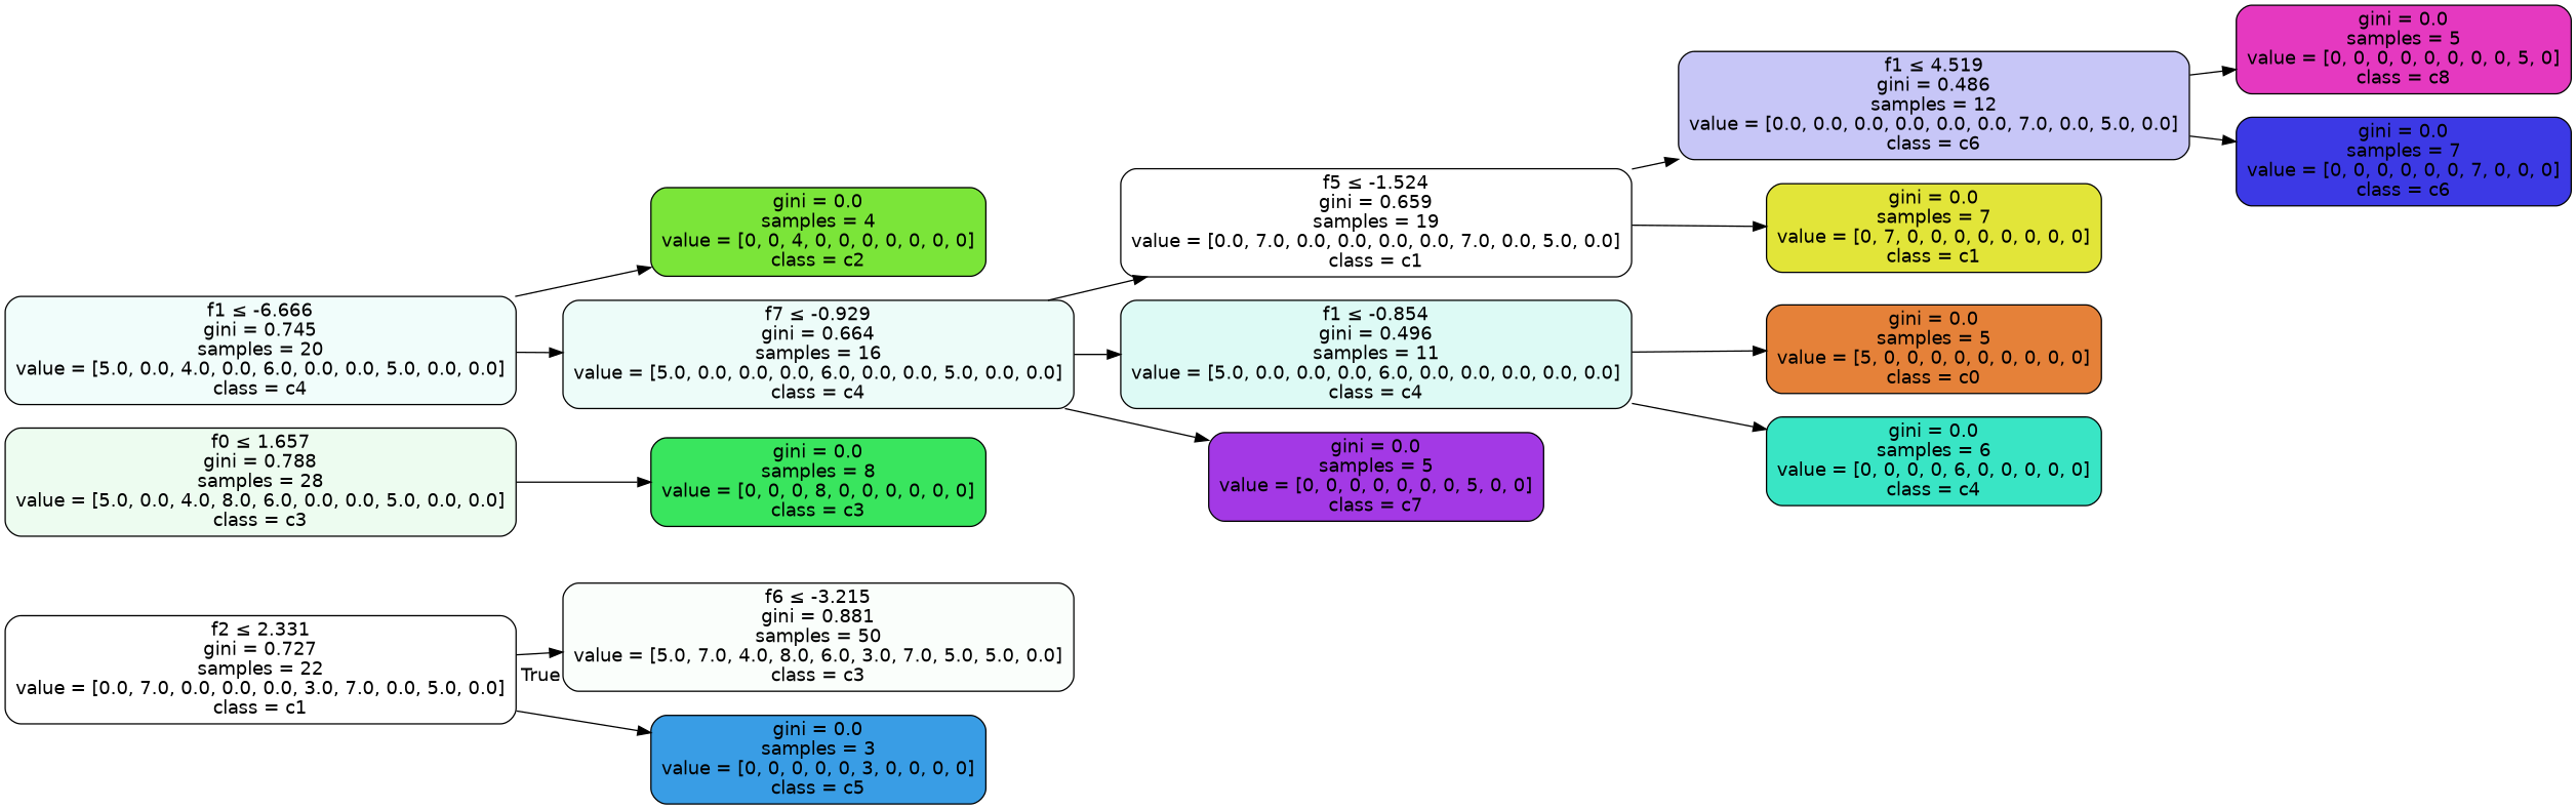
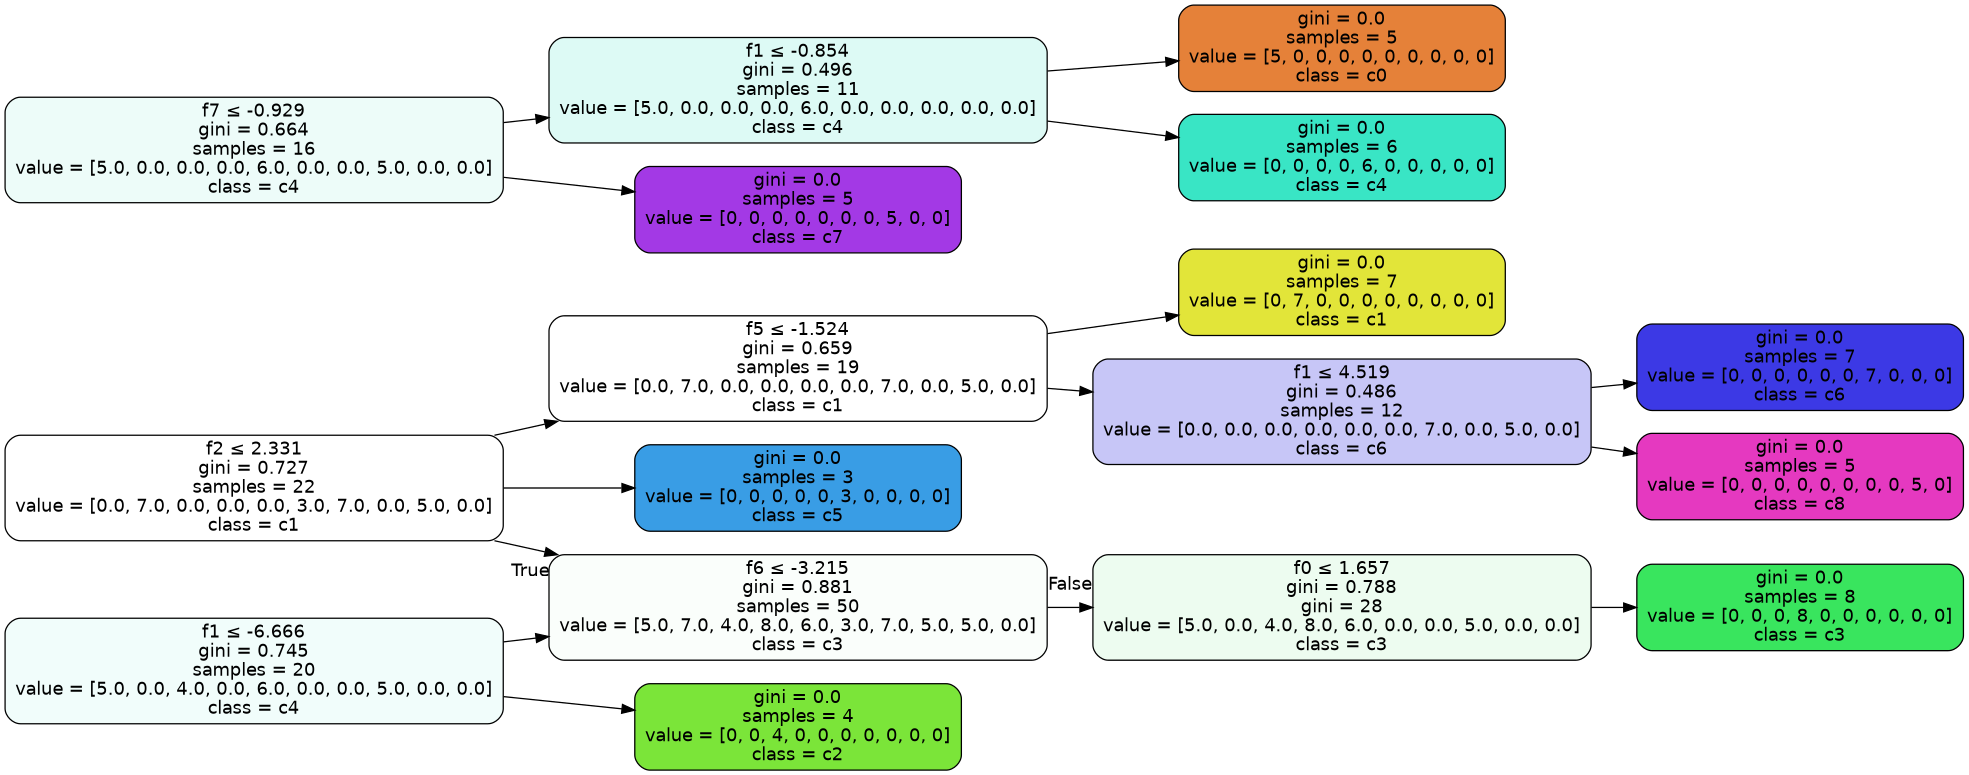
  digraph {
    rankdir=LR
    node [color=black fillcolor="#e2e53900" fontname=helvetica shape=box style="filled, rounded"]
    edge [fontname=helvetica]
    n1 [fillcolor="#39e55e06" label=<f6 &le; -3.215<br/>gini = 0.881<br/>samples = 50<br/>value = [5.0, 7.0, 4.0, 8.0, 6.0, 3.0, 7.0, 5.0, 5.0, 0.0]<br/>class = c3>]
-   n2 [fillcolor="#39e55e17" label=<f0 &le; 1.657<br/>gini = 0.788<br/>samples = 28<br/>value = [5.0, 0.0, 4.0, 8.0, 6.0, 0.0, 0.0, 5.0, 0.0, 0.0]<br/>class = c3>]
+   n2 [fillcolor="#39e55e17" label=<f0 &le; 1.657<br/>gini = 0.788<br/>gini = 28<br/>value = [5.0, 0.0, 4.0, 8.0, 6.0, 0.0, 0.0, 5.0, 0.0, 0.0]<br/>class = c3>]
    n3 [label=<f2 &le; 2.331<br/>gini = 0.727<br/>samples = 22<br/>value = [0.0, 7.0, 0.0, 0.0, 0.0, 3.0, 7.0, 0.0, 5.0, 0.0]<br/>class = c1>]
    n4 [label=<f5 &le; -1.524<br/>gini = 0.659<br/>samples = 19<br/>value = [0.0, 7.0, 0.0, 0.0, 0.0, 0.0, 7.0, 0.0, 5.0, 0.0]<br/>class = c1>]
    n5 [fillcolor="#399de5ff" label=<gini = 0.0<br/>samples = 3<br/>value = [0, 0, 0, 0, 0, 3, 0, 0, 0, 0]<br/>class = c5>]
    n6 [fillcolor="#39e55eff" label=<gini = 0.0<br/>samples = 8<br/>value = [0, 0, 0, 8, 0, 0, 0, 0, 0, 0]<br/>class = c3>]
    n7 [fillcolor="#3c39e549" label=<f1 &le; 4.519<br/>gini = 0.486<br/>samples = 12<br/>value = [0.0, 0.0, 0.0, 0.0, 0.0, 0.0, 7.0, 0.0, 5.0, 0.0]<br/>class = c6>]
    n8 [fillcolor="#e2e539ff" label=<gini = 0.0<br/>samples = 7<br/>value = [0, 7, 0, 0, 0, 0, 0, 0, 0, 0]<br/>class = c1>]
    n9 [fillcolor="#e539c0ff" label=<gini = 0.0<br/>samples = 5<br/>value = [0, 0, 0, 0, 0, 0, 0, 0, 5, 0]<br/>class = c8>]
    n10 [fillcolor="#3c39e5ff" label=<gini = 0.0<br/>samples = 7<br/>value = [0, 0, 0, 0, 0, 0, 7, 0, 0, 0]<br/>class = c6>]
    n11 [fillcolor="#39e5c511" label=<f1 &le; -6.666<br/>gini = 0.745<br/>samples = 20<br/>value = [5.0, 0.0, 4.0, 0.0, 6.0, 0.0, 0.0, 5.0, 0.0, 0.0]<br/>class = c4>]
    n12 [fillcolor="#7be539ff" label=<gini = 0.0<br/>samples = 4<br/>value = [0, 0, 4, 0, 0, 0, 0, 0, 0, 0]<br/>class = c2>]
    n13 [fillcolor="#39e5c517" label=<f7 &le; -0.929<br/>gini = 0.664<br/>samples = 16<br/>value = [5.0, 0.0, 0.0, 0.0, 6.0, 0.0, 0.0, 5.0, 0.0, 0.0]<br/>class = c4>]
    n14 [fillcolor="#39e5c52b" label=<f1 &le; -0.854<br/>gini = 0.496<br/>samples = 11<br/>value = [5.0, 0.0, 0.0, 0.0, 6.0, 0.0, 0.0, 0.0, 0.0, 0.0]<br/>class = c4>]
    n15 [fillcolor="#a339e5ff" label=<gini = 0.0<br/>samples = 5<br/>value = [0, 0, 0, 0, 0, 0, 0, 5, 0, 0]<br/>class = c7>]
    n16 [fillcolor="#e58139ff" label=<gini = 0.0<br/>samples = 5<br/>value = [5, 0, 0, 0, 0, 0, 0, 0, 0, 0]<br/>class = c0>]
    n17 [fillcolor="#39e5c5ff" label=<gini = 0.0<br/>samples = 6<br/>value = [0, 0, 0, 0, 6, 0, 0, 0, 0, 0]<br/>class = c4>]
+   n1 -> n2 [headlabel=False labelangle=-45 labeldistance=2.5]
    n2 -> n6
    n3 -> n1 [headlabel=True labelangle=45 labeldistance=2.5]
-   n13 -> n4
+   n3 -> n4
    n3 -> n5
    n4 -> n7
    n4 -> n8
    n7 -> n9
    n7 -> n10
    n11 -> n12
-   n11 -> n13
+   n11 -> n1
    n13 -> n14
    n13 -> n15
    n14 -> n16
    n14 -> n17
  }
